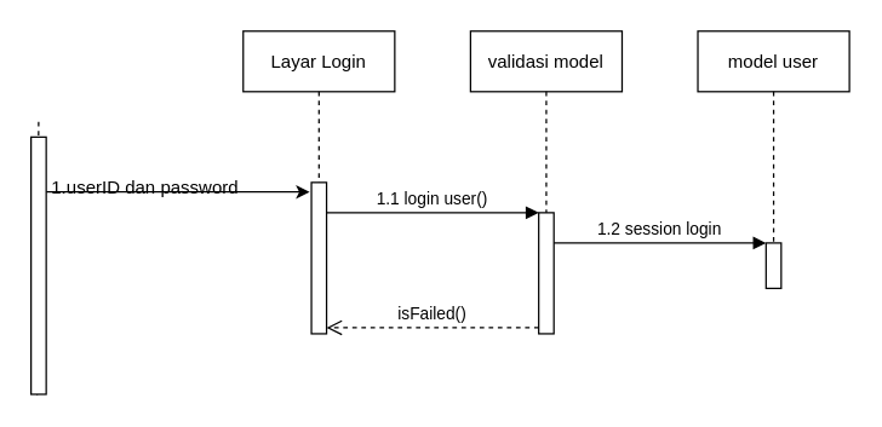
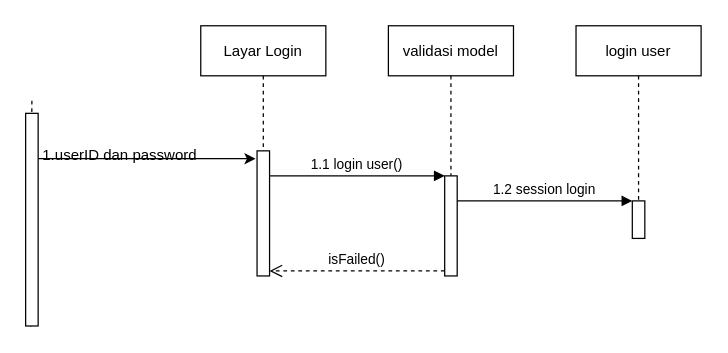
  <mxCell id="0" />
  <mxCell id="1" parent="0" />
  <mxCell id="2" value="Layar Login" style="shape=umlLifeline;perimeter=lifelinePerimeter;container=1;collapsible=0;recursiveResize=0;rounded=0;shadow=0;strokeWidth=1;" parent="1" vertex="1"><mxGeometry x="160" y="20" width="100" height="200" as="geometry" /></mxCell>
  <mxCell id="3" value="" style="points=[];perimeter=orthogonalPerimeter;rounded=0;shadow=0;strokeWidth=1;" parent="2" vertex="1"><mxGeometry x="45" y="100" width="10" height="100" as="geometry" /></mxCell>
  <mxCell id="4" value="validasi model" style="shape=umlLifeline;perimeter=lifelinePerimeter;container=1;collapsible=0;recursiveResize=0;rounded=0;shadow=0;strokeWidth=1;" parent="1" vertex="1"><mxGeometry x="310" y="20" width="100" height="200" as="geometry" /></mxCell>
  <mxCell id="5" value="" style="points=[];perimeter=orthogonalPerimeter;rounded=0;shadow=0;strokeWidth=1;" parent="4" vertex="1"><mxGeometry x="45" y="120" width="10" height="80" as="geometry" /></mxCell>
  <mxCell id="6" value="1.1 login user()" style="verticalAlign=bottom;endArrow=block;entryX=0;entryY=0;shadow=0;strokeWidth=1;" parent="4" edge="1"><mxGeometry relative="1" as="geometry"><mxPoint x="-95" y="120" as="sourcePoint" /><mxPoint x="45" y="120.0" as="targetPoint" /><Array as="points"><mxPoint x="-20" y="120" /></Array></mxGeometry></mxCell>
  <mxCell id="7" value="isFailed()" style="verticalAlign=bottom;endArrow=open;dashed=1;endSize=8;exitX=0;exitY=0.95;shadow=0;strokeWidth=1;" parent="1" source="5" target="3" edge="1"><mxGeometry relative="1" as="geometry"><mxPoint x="215" y="176" as="targetPoint" /></mxGeometry></mxCell>
  <mxCell id="8" value="" style="endArrow=none;dashed=1;html=1;rounded=0;entryX=0.4;entryY=1.002;entryDx=0;entryDy=0;entryPerimeter=0;" edge="1" parent="1" target="11"><mxGeometry width="50" height="50" relative="1" as="geometry"><mxPoint x="25" y="80" as="sourcePoint" /><mxPoint x="25" y="343.556" as="targetPoint" /></mxGeometry></mxCell>
  <mxCell id="9" value="" style="endArrow=classic;html=1;rounded=0;entryX=-0.111;entryY=0.063;entryDx=0;entryDy=0;entryPerimeter=0;" edge="1" parent="1" source="11" target="3"><mxGeometry width="50" height="50" relative="1" as="geometry"><mxPoint x="30" y="102" as="sourcePoint" /><mxPoint x="270" y="150" as="targetPoint" /></mxGeometry></mxCell>
  <mxCell id="10" value="&lt;span style=&quot;font-weight: normal&quot;&gt;&lt;font style=&quot;font-size: 12px&quot;&gt;1.userID dan password&lt;/font&gt;&lt;/span&gt;" style="text;strokeColor=none;fillColor=none;html=1;fontSize=24;fontStyle=1;verticalAlign=middle;align=center;" vertex="1" parent="1"><mxGeometry x="45" y="100" width="100" height="40" as="geometry" /></mxCell>
  <mxCell id="11" value="" style="points=[];perimeter=orthogonalPerimeter;rounded=0;shadow=0;strokeWidth=1;" vertex="1" parent="1"><mxGeometry x="20" y="90" width="10" height="170" as="geometry" /></mxCell>
  <mxCell id="12" value="1.2 session login" style="verticalAlign=bottom;endArrow=block;entryX=0;entryY=0;shadow=0;strokeWidth=1;" edge="1" parent="1"><mxGeometry relative="1" as="geometry"><mxPoint x="365" y="160" as="sourcePoint" /><mxPoint x="505" y="160" as="targetPoint" /><Array as="points"><mxPoint x="440" y="160" /></Array></mxGeometry></mxCell>
- <mxCell id="13" value="model user" style="shape=umlLifeline;perimeter=lifelinePerimeter;container=1;collapsible=0;recursiveResize=0;rounded=0;shadow=0;strokeWidth=1;" vertex="1" parent="1"><mxGeometry x="460" y="20" width="100" height="170" as="geometry" /></mxCell>
+ <mxCell id="13" value="login user" style="shape=umlLifeline;perimeter=lifelinePerimeter;container=1;collapsible=0;recursiveResize=0;rounded=0;shadow=0;strokeWidth=1;" vertex="1" parent="1"><mxGeometry x="460" y="20" width="100" height="170" as="geometry" /></mxCell>
  <mxCell id="14" value="" style="points=[];perimeter=orthogonalPerimeter;rounded=0;shadow=0;strokeWidth=1;" vertex="1" parent="13"><mxGeometry x="45" y="140" width="10" height="30" as="geometry" /></mxCell>
